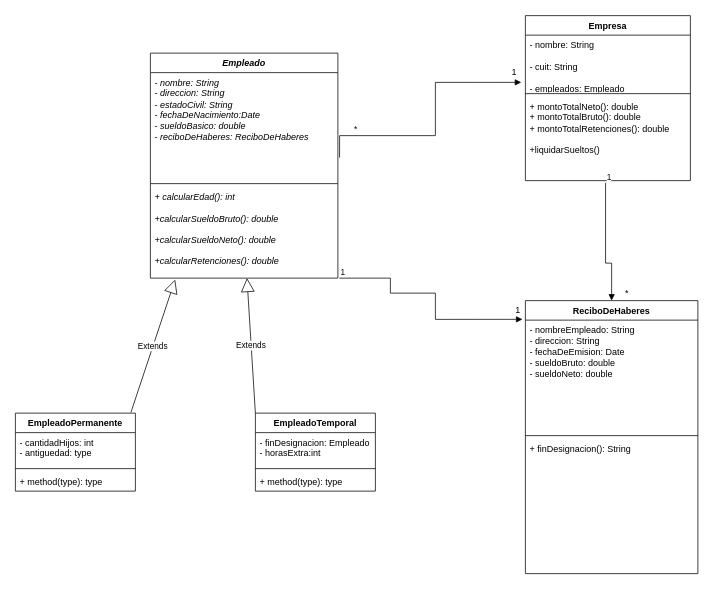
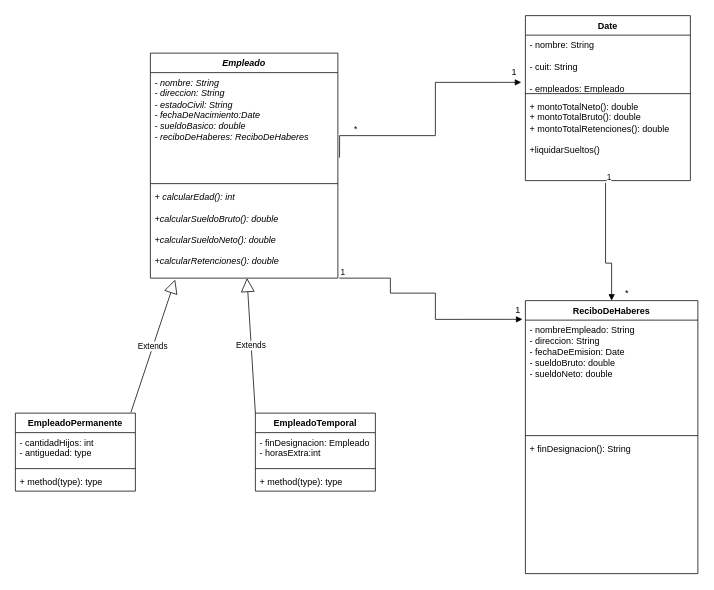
  <mxCell id="0" />
  <mxCell id="1" parent="0" />
- <mxCell id="2" value="&lt;div&gt;Empresa&lt;/div&gt;&lt;div&gt;&lt;br&gt;&lt;/div&gt;" style="swimlane;fontStyle=1;align=center;verticalAlign=top;childLayout=stackLayout;horizontal=1;startSize=26;horizontalStack=0;resizeParent=1;resizeParentMax=0;resizeLast=0;collapsible=1;marginBottom=0;whiteSpace=wrap;html=1;" vertex="1" parent="1"><mxGeometry x="700" y="20" width="220" height="220" as="geometry" /></mxCell>
+ <mxCell id="2" value="&lt;div&gt;Date&lt;/div&gt;&lt;div&gt;&lt;br&gt;&lt;/div&gt;" style="swimlane;fontStyle=1;align=center;verticalAlign=top;childLayout=stackLayout;horizontal=1;startSize=26;horizontalStack=0;resizeParent=1;resizeParentMax=0;resizeLast=0;collapsible=1;marginBottom=0;whiteSpace=wrap;html=1;" vertex="1" parent="1"><mxGeometry x="700" y="20" width="220" height="220" as="geometry" /></mxCell>
  <mxCell id="3" value="&lt;div&gt;- nombre: String&lt;/div&gt;&lt;div&gt;&lt;br&gt;&lt;/div&gt;&lt;div&gt;- cuit: String&lt;/div&gt;&lt;div&gt;&lt;br&gt;&lt;/div&gt;&lt;div&gt;- empleados: Empleado&lt;br&gt;&lt;/div&gt;" style="text;strokeColor=none;fillColor=none;align=left;verticalAlign=top;spacingLeft=4;spacingRight=4;overflow=hidden;rotatable=0;points=[[0,0.5],[1,0.5]];portConstraint=eastwest;whiteSpace=wrap;html=1;" vertex="1" parent="2"><mxGeometry y="26" width="220" height="74" as="geometry" /></mxCell>
  <mxCell id="4" value="" style="line;strokeWidth=1;fillColor=none;align=left;verticalAlign=middle;spacingTop=-1;spacingLeft=3;spacingRight=3;rotatable=0;labelPosition=right;points=[];portConstraint=eastwest;strokeColor=inherit;" vertex="1" parent="2"><mxGeometry y="100" width="220" height="8" as="geometry" /></mxCell>
  <mxCell id="5" value="&lt;div&gt;+ montoTotalNeto(): double&lt;/div&gt;&lt;div&gt;+ montoTotalBruto(): double&lt;/div&gt;&lt;div&gt;+ montoTotalRetenciones(): double&lt;br&gt;&lt;/div&gt;&lt;div&gt;&lt;br&gt;&lt;/div&gt;&lt;div&gt;+liquidarSueltos()&lt;br&gt;&lt;/div&gt;" style="text;strokeColor=none;fillColor=none;align=left;verticalAlign=top;spacingLeft=4;spacingRight=4;overflow=hidden;rotatable=0;points=[[0,0.5],[1,0.5]];portConstraint=eastwest;whiteSpace=wrap;html=1;" vertex="1" parent="2"><mxGeometry y="108" width="220" height="112" as="geometry" /></mxCell>
  <mxCell id="6" value="&lt;i&gt;Empleado&lt;/i&gt;" style="swimlane;fontStyle=1;align=center;verticalAlign=top;childLayout=stackLayout;horizontal=1;startSize=26;horizontalStack=0;resizeParent=1;resizeParentMax=0;resizeLast=0;collapsible=1;marginBottom=0;whiteSpace=wrap;html=1;" vertex="1" parent="1"><mxGeometry x="200" y="70" width="250" height="300" as="geometry"><mxRectangle x="180" y="150" width="50" height="40" as="alternateBounds" /></mxGeometry></mxCell>
  <mxCell id="7" value="&lt;div&gt;&lt;i&gt;- nombre: String&lt;/i&gt;&lt;/div&gt;&lt;div&gt;&lt;i&gt;- direccion: String&lt;/i&gt;&lt;/div&gt;&lt;div&gt;&lt;i&gt;- estadoCivil: String&lt;br&gt;&lt;/i&gt;&lt;/div&gt;&lt;div&gt;&lt;i&gt;- fechaDeNacimiento:Date&lt;/i&gt;&lt;/div&gt;&lt;div&gt;&lt;i&gt;- sueldoBasico: double&lt;br&gt;&lt;/i&gt;&lt;/div&gt;&lt;div&gt;&lt;i&gt;- reciboDeHaberes: ReciboDeHaberes&lt;br&gt;&lt;/i&gt;&lt;/div&gt;" style="text;strokeColor=none;fillColor=none;align=left;verticalAlign=top;spacingLeft=4;spacingRight=4;overflow=hidden;rotatable=0;points=[[0,0.5],[1,0.5]];portConstraint=eastwest;whiteSpace=wrap;html=1;" vertex="1" parent="6"><mxGeometry y="26" width="250" height="144" as="geometry" /></mxCell>
  <mxCell id="8" value="" style="line;strokeWidth=1;fillColor=none;align=left;verticalAlign=middle;spacingTop=-1;spacingLeft=3;spacingRight=3;rotatable=0;labelPosition=right;points=[];portConstraint=eastwest;strokeColor=inherit;" vertex="1" parent="6"><mxGeometry y="170" width="250" height="8" as="geometry" /></mxCell>
  <mxCell id="9" value="&lt;div&gt;&lt;i&gt;+ calcularEdad(): int&lt;/i&gt;&lt;/div&gt;&lt;div&gt;&lt;i&gt;&lt;br&gt;&lt;/i&gt;&lt;/div&gt;&lt;div&gt;&lt;i&gt;+calcularSueldoBruto(): double&lt;/i&gt;&lt;/div&gt;&lt;div&gt;&lt;i&gt;&lt;br&gt;&lt;/i&gt;&lt;/div&gt;&lt;div&gt;&lt;i&gt;+calcularSueldoNeto(): double&lt;br&gt;&lt;/i&gt;&lt;/div&gt;&lt;div&gt;&lt;i&gt;&lt;br&gt;&lt;/i&gt;&lt;/div&gt;&lt;div&gt;&lt;i&gt;+calcularRetenciones(): double&lt;/i&gt;&lt;br&gt;&lt;/div&gt;&lt;div&gt;&lt;br&gt;&lt;/div&gt;" style="text;strokeColor=none;fillColor=none;align=left;verticalAlign=top;spacingLeft=4;spacingRight=4;overflow=hidden;rotatable=0;points=[[0,0.5],[1,0.5]];portConstraint=eastwest;whiteSpace=wrap;html=1;" vertex="1" parent="6"><mxGeometry y="178" width="250" height="122" as="geometry" /></mxCell>
  <mxCell id="10" value="" style="endArrow=block;endFill=1;html=1;edgeStyle=orthogonalEdgeStyle;align=left;verticalAlign=top;rounded=0;entryX=-0.025;entryY=0.851;entryDx=0;entryDy=0;entryPerimeter=0;exitX=1.009;exitY=0.787;exitDx=0;exitDy=0;exitPerimeter=0;" edge="1" parent="1" source="7" target="3"><mxGeometry x="-1" relative="1" as="geometry"><mxPoint x="420" y="320" as="sourcePoint" /><mxPoint x="580" y="320" as="targetPoint" /><Array as="points"><mxPoint x="580" y="180" /><mxPoint x="580" y="109" /></Array></mxGeometry></mxCell>
  <mxCell id="11" value="*" style="edgeLabel;resizable=0;html=1;align=left;verticalAlign=bottom;" connectable="0" vertex="1" parent="10"><mxGeometry x="-1" relative="1" as="geometry"><mxPoint x="18" y="-29" as="offset" /></mxGeometry></mxCell>
  <mxCell id="12" value="1" style="text;html=1;align=center;verticalAlign=middle;resizable=0;points=[];autosize=1;strokeColor=none;fillColor=none;" vertex="1" parent="1"><mxGeometry x="670" y="80" width="30" height="30" as="geometry" /></mxCell>
  <mxCell id="13" value="&lt;div&gt;EmpleadoPermanente&lt;/div&gt;&lt;div&gt;&lt;br&gt;&lt;/div&gt;" style="swimlane;fontStyle=1;align=center;verticalAlign=top;childLayout=stackLayout;horizontal=1;startSize=26;horizontalStack=0;resizeParent=1;resizeParentMax=0;resizeLast=0;collapsible=1;marginBottom=0;whiteSpace=wrap;html=1;" vertex="1" parent="1"><mxGeometry x="20" y="550" width="160" height="104" as="geometry" /></mxCell>
  <mxCell id="14" value="&lt;div&gt;- cantidadHijos: int&lt;/div&gt;&lt;div&gt;- antiguedad: type&lt;br&gt;&lt;/div&gt;" style="text;strokeColor=none;fillColor=none;align=left;verticalAlign=top;spacingLeft=4;spacingRight=4;overflow=hidden;rotatable=0;points=[[0,0.5],[1,0.5]];portConstraint=eastwest;whiteSpace=wrap;html=1;" vertex="1" parent="13"><mxGeometry y="26" width="160" height="44" as="geometry" /></mxCell>
  <mxCell id="15" value="" style="line;strokeWidth=1;fillColor=none;align=left;verticalAlign=middle;spacingTop=-1;spacingLeft=3;spacingRight=3;rotatable=0;labelPosition=right;points=[];portConstraint=eastwest;strokeColor=inherit;" vertex="1" parent="13"><mxGeometry y="70" width="160" height="8" as="geometry" /></mxCell>
  <mxCell id="16" value="+ method(type): type" style="text;strokeColor=none;fillColor=none;align=left;verticalAlign=top;spacingLeft=4;spacingRight=4;overflow=hidden;rotatable=0;points=[[0,0.5],[1,0.5]];portConstraint=eastwest;whiteSpace=wrap;html=1;" vertex="1" parent="13"><mxGeometry y="78" width="160" height="26" as="geometry" /></mxCell>
  <mxCell id="17" value="&lt;div&gt;EmpleadoTemporal&lt;/div&gt;&lt;div&gt;&lt;br&gt;&lt;/div&gt;&lt;div&gt;&lt;br&gt;&lt;/div&gt;" style="swimlane;fontStyle=1;align=center;verticalAlign=top;childLayout=stackLayout;horizontal=1;startSize=26;horizontalStack=0;resizeParent=1;resizeParentMax=0;resizeLast=0;collapsible=1;marginBottom=0;whiteSpace=wrap;html=1;" vertex="1" parent="1"><mxGeometry x="340" y="550" width="160" height="104" as="geometry" /></mxCell>
  <mxCell id="18" value="&lt;div&gt;- finDesignacion: Empleado&lt;br&gt;&lt;/div&gt;&lt;div&gt;- horasExtra:int&lt;br&gt;&lt;/div&gt;" style="text;strokeColor=none;fillColor=none;align=left;verticalAlign=top;spacingLeft=4;spacingRight=4;overflow=hidden;rotatable=0;points=[[0,0.5],[1,0.5]];portConstraint=eastwest;whiteSpace=wrap;html=1;" vertex="1" parent="17"><mxGeometry y="26" width="160" height="44" as="geometry" /></mxCell>
  <mxCell id="19" value="" style="line;strokeWidth=1;fillColor=none;align=left;verticalAlign=middle;spacingTop=-1;spacingLeft=3;spacingRight=3;rotatable=0;labelPosition=right;points=[];portConstraint=eastwest;strokeColor=inherit;" vertex="1" parent="17"><mxGeometry y="70" width="160" height="8" as="geometry" /></mxCell>
  <mxCell id="20" value="+ method(type): type" style="text;strokeColor=none;fillColor=none;align=left;verticalAlign=top;spacingLeft=4;spacingRight=4;overflow=hidden;rotatable=0;points=[[0,0.5],[1,0.5]];portConstraint=eastwest;whiteSpace=wrap;html=1;" vertex="1" parent="17"><mxGeometry y="78" width="160" height="26" as="geometry" /></mxCell>
  <mxCell id="21" value="Extends" style="endArrow=block;endSize=16;endFill=0;html=1;rounded=0;exitX=0;exitY=0;exitDx=0;exitDy=0;" edge="1" parent="1" source="17" target="9"><mxGeometry width="160" relative="1" as="geometry"><mxPoint x="420" y="350" as="sourcePoint" /><mxPoint x="580" y="350" as="targetPoint" /></mxGeometry></mxCell>
  <mxCell id="22" value="Extends" style="endArrow=block;endSize=16;endFill=0;html=1;rounded=0;exitX=0.963;exitY=-0.01;exitDx=0;exitDy=0;exitPerimeter=0;entryX=0.132;entryY=1.016;entryDx=0;entryDy=0;entryPerimeter=0;" edge="1" parent="1" source="13" target="9"><mxGeometry width="160" relative="1" as="geometry"><mxPoint x="420" y="350" as="sourcePoint" /><mxPoint x="580" y="350" as="targetPoint" /></mxGeometry></mxCell>
  <mxCell id="23" value="ReciboDeHaberes" style="swimlane;fontStyle=1;align=center;verticalAlign=top;childLayout=stackLayout;horizontal=1;startSize=26;horizontalStack=0;resizeParent=1;resizeParentMax=0;resizeLast=0;collapsible=1;marginBottom=0;whiteSpace=wrap;html=1;" vertex="1" parent="1"><mxGeometry x="700" y="400" width="230" height="364" as="geometry" /></mxCell>
  <mxCell id="24" value="&lt;div&gt;- nombreEmpleado: String&lt;/div&gt;&lt;div&gt;- direccion: String&lt;/div&gt;&lt;div&gt;- fechaDeEmision: Date&lt;/div&gt;&lt;div&gt;- sueldoBruto: double&lt;/div&gt;&lt;div&gt;- sueldoNeto: double&lt;/div&gt;&lt;div&gt;&lt;br&gt;&lt;/div&gt;" style="text;strokeColor=none;fillColor=none;align=left;verticalAlign=top;spacingLeft=4;spacingRight=4;overflow=hidden;rotatable=0;points=[[0,0.5],[1,0.5]];portConstraint=eastwest;whiteSpace=wrap;html=1;" vertex="1" parent="23"><mxGeometry y="26" width="230" height="150" as="geometry" /></mxCell>
  <mxCell id="25" value="" style="line;strokeWidth=1;fillColor=none;align=left;verticalAlign=middle;spacingTop=-1;spacingLeft=3;spacingRight=3;rotatable=0;labelPosition=right;points=[];portConstraint=eastwest;strokeColor=inherit;" vertex="1" parent="23"><mxGeometry y="176" width="230" height="8" as="geometry" /></mxCell>
  <mxCell id="26" value="+ finDesignacion(): String" style="text;strokeColor=none;fillColor=none;align=left;verticalAlign=top;spacingLeft=4;spacingRight=4;overflow=hidden;rotatable=0;points=[[0,0.5],[1,0.5]];portConstraint=eastwest;whiteSpace=wrap;html=1;" vertex="1" parent="23"><mxGeometry y="184" width="230" height="180" as="geometry" /></mxCell>
  <mxCell id="27" value="" style="endArrow=block;endFill=1;html=1;edgeStyle=orthogonalEdgeStyle;align=left;verticalAlign=top;rounded=0;exitX=1.008;exitY=1;exitDx=0;exitDy=0;exitPerimeter=0;entryX=-0.017;entryY=-0.007;entryDx=0;entryDy=0;entryPerimeter=0;" edge="1" parent="1" source="9" target="24"><mxGeometry x="-1" relative="1" as="geometry"><mxPoint x="420" y="350" as="sourcePoint" /><mxPoint x="580" y="350" as="targetPoint" /><Array as="points"><mxPoint x="520" y="370" /><mxPoint x="520" y="390" /><mxPoint x="580" y="390" /><mxPoint x="580" y="425" /></Array></mxGeometry></mxCell>
  <mxCell id="28" value="1" style="edgeLabel;resizable=0;html=1;align=left;verticalAlign=bottom;" connectable="0" vertex="1" parent="27"><mxGeometry x="-1" relative="1" as="geometry" /></mxCell>
  <mxCell id="29" value="1" style="text;html=1;align=center;verticalAlign=middle;resizable=0;points=[];autosize=1;strokeColor=none;fillColor=none;" vertex="1" parent="1"><mxGeometry x="675" y="398" width="30" height="30" as="geometry" /></mxCell>
  <mxCell id="30" value="" style="endArrow=block;endFill=1;html=1;edgeStyle=orthogonalEdgeStyle;align=left;verticalAlign=top;rounded=0;exitX=0.486;exitY=1.027;exitDx=0;exitDy=0;exitPerimeter=0;entryX=0.5;entryY=0;entryDx=0;entryDy=0;" edge="1" parent="1" source="5" target="23"><mxGeometry x="-1" relative="1" as="geometry"><mxPoint x="420" y="350" as="sourcePoint" /><mxPoint x="580" y="350" as="targetPoint" /><Array as="points"><mxPoint x="807" y="350" /><mxPoint x="815" y="350" /></Array></mxGeometry></mxCell>
  <mxCell id="31" value="1" style="edgeLabel;resizable=0;html=1;align=left;verticalAlign=bottom;" connectable="0" vertex="1" parent="30"><mxGeometry x="-1" relative="1" as="geometry" /></mxCell>
  <mxCell id="32" value="*" style="text;html=1;align=center;verticalAlign=middle;resizable=0;points=[];autosize=1;strokeColor=none;fillColor=none;" vertex="1" parent="1"><mxGeometry x="820" y="375" width="30" height="30" as="geometry" /></mxCell>
